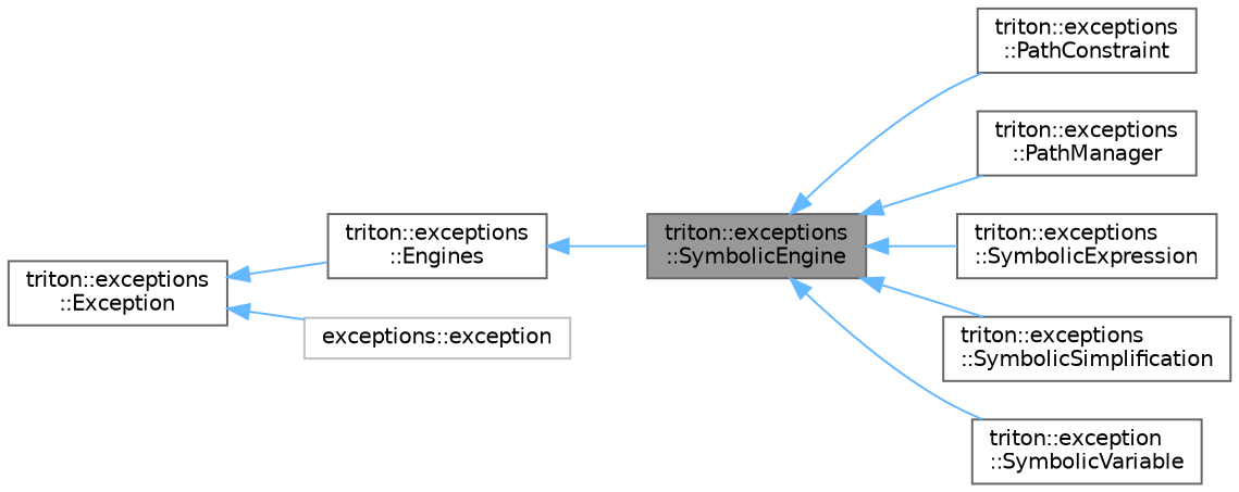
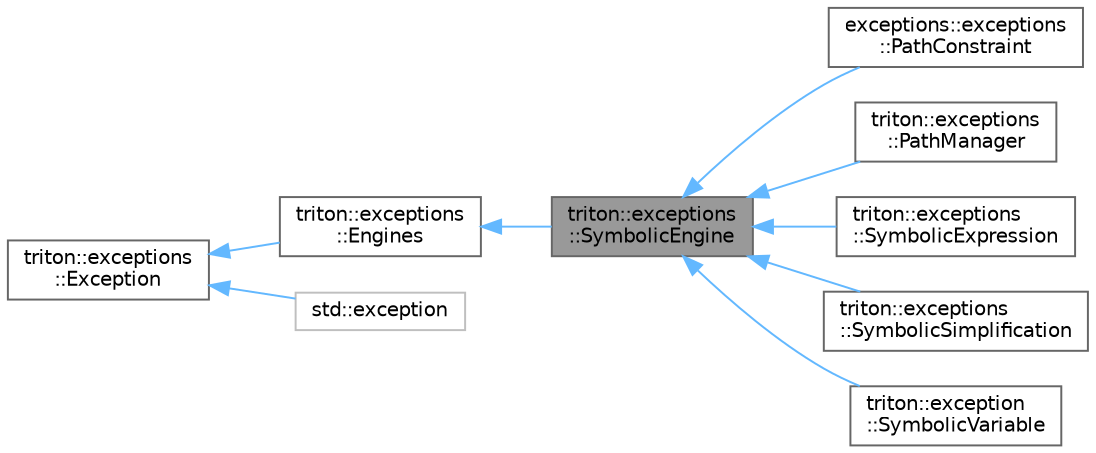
  digraph {
    rankdir=LR
    node [color=gray40 fillcolor=white fontname=Helvetica fontsize=10 shape=box style=filled]
    edge [color=steelblue1 dir=back fontname=Helvetica fontsize=10 labelfontname=Helvetica labelfontsize=10 style=solid]
    n1 [fillcolor=grey60 fontcolor=black height=0.2 label="triton::exceptions\l::SymbolicEngine" width=0.4]
-   n2 [height=0.2 label="triton::exceptions\l::PathConstraint" width=0.4]
+   n2 [height=0.2 label="exceptions::exceptions\l::PathConstraint" width=0.4]
    n3 [height=0.2 label="triton::exceptions\l::PathManager" width=0.4]
    n4 [height=0.2 label="triton::exceptions\l::SymbolicExpression" width=0.4]
    n5 [height=0.2 label="triton::exceptions\l::SymbolicSimplification" width=0.4]
    n6 [height=0.2 label="triton::exception\l::SymbolicVariable" width=0.4]
    n7 [height=0.2 label="triton::exceptions\l::Engines" width=0.4]
    n8 [height=0.2 label="triton::exceptions\l::Exception" width=0.4]
-   n9 [color=grey75 height=0.2 label="exceptions::exception" width=0.4]
+   n9 [color=grey75 height=0.2 label="std::exception" width=0.4]
    n1 -> n2
    n1 -> n3
    n1 -> n4
    n1 -> n5
    n1 -> n6
    n7 -> n1
    n8 -> n7
    n8 -> n9
  }
